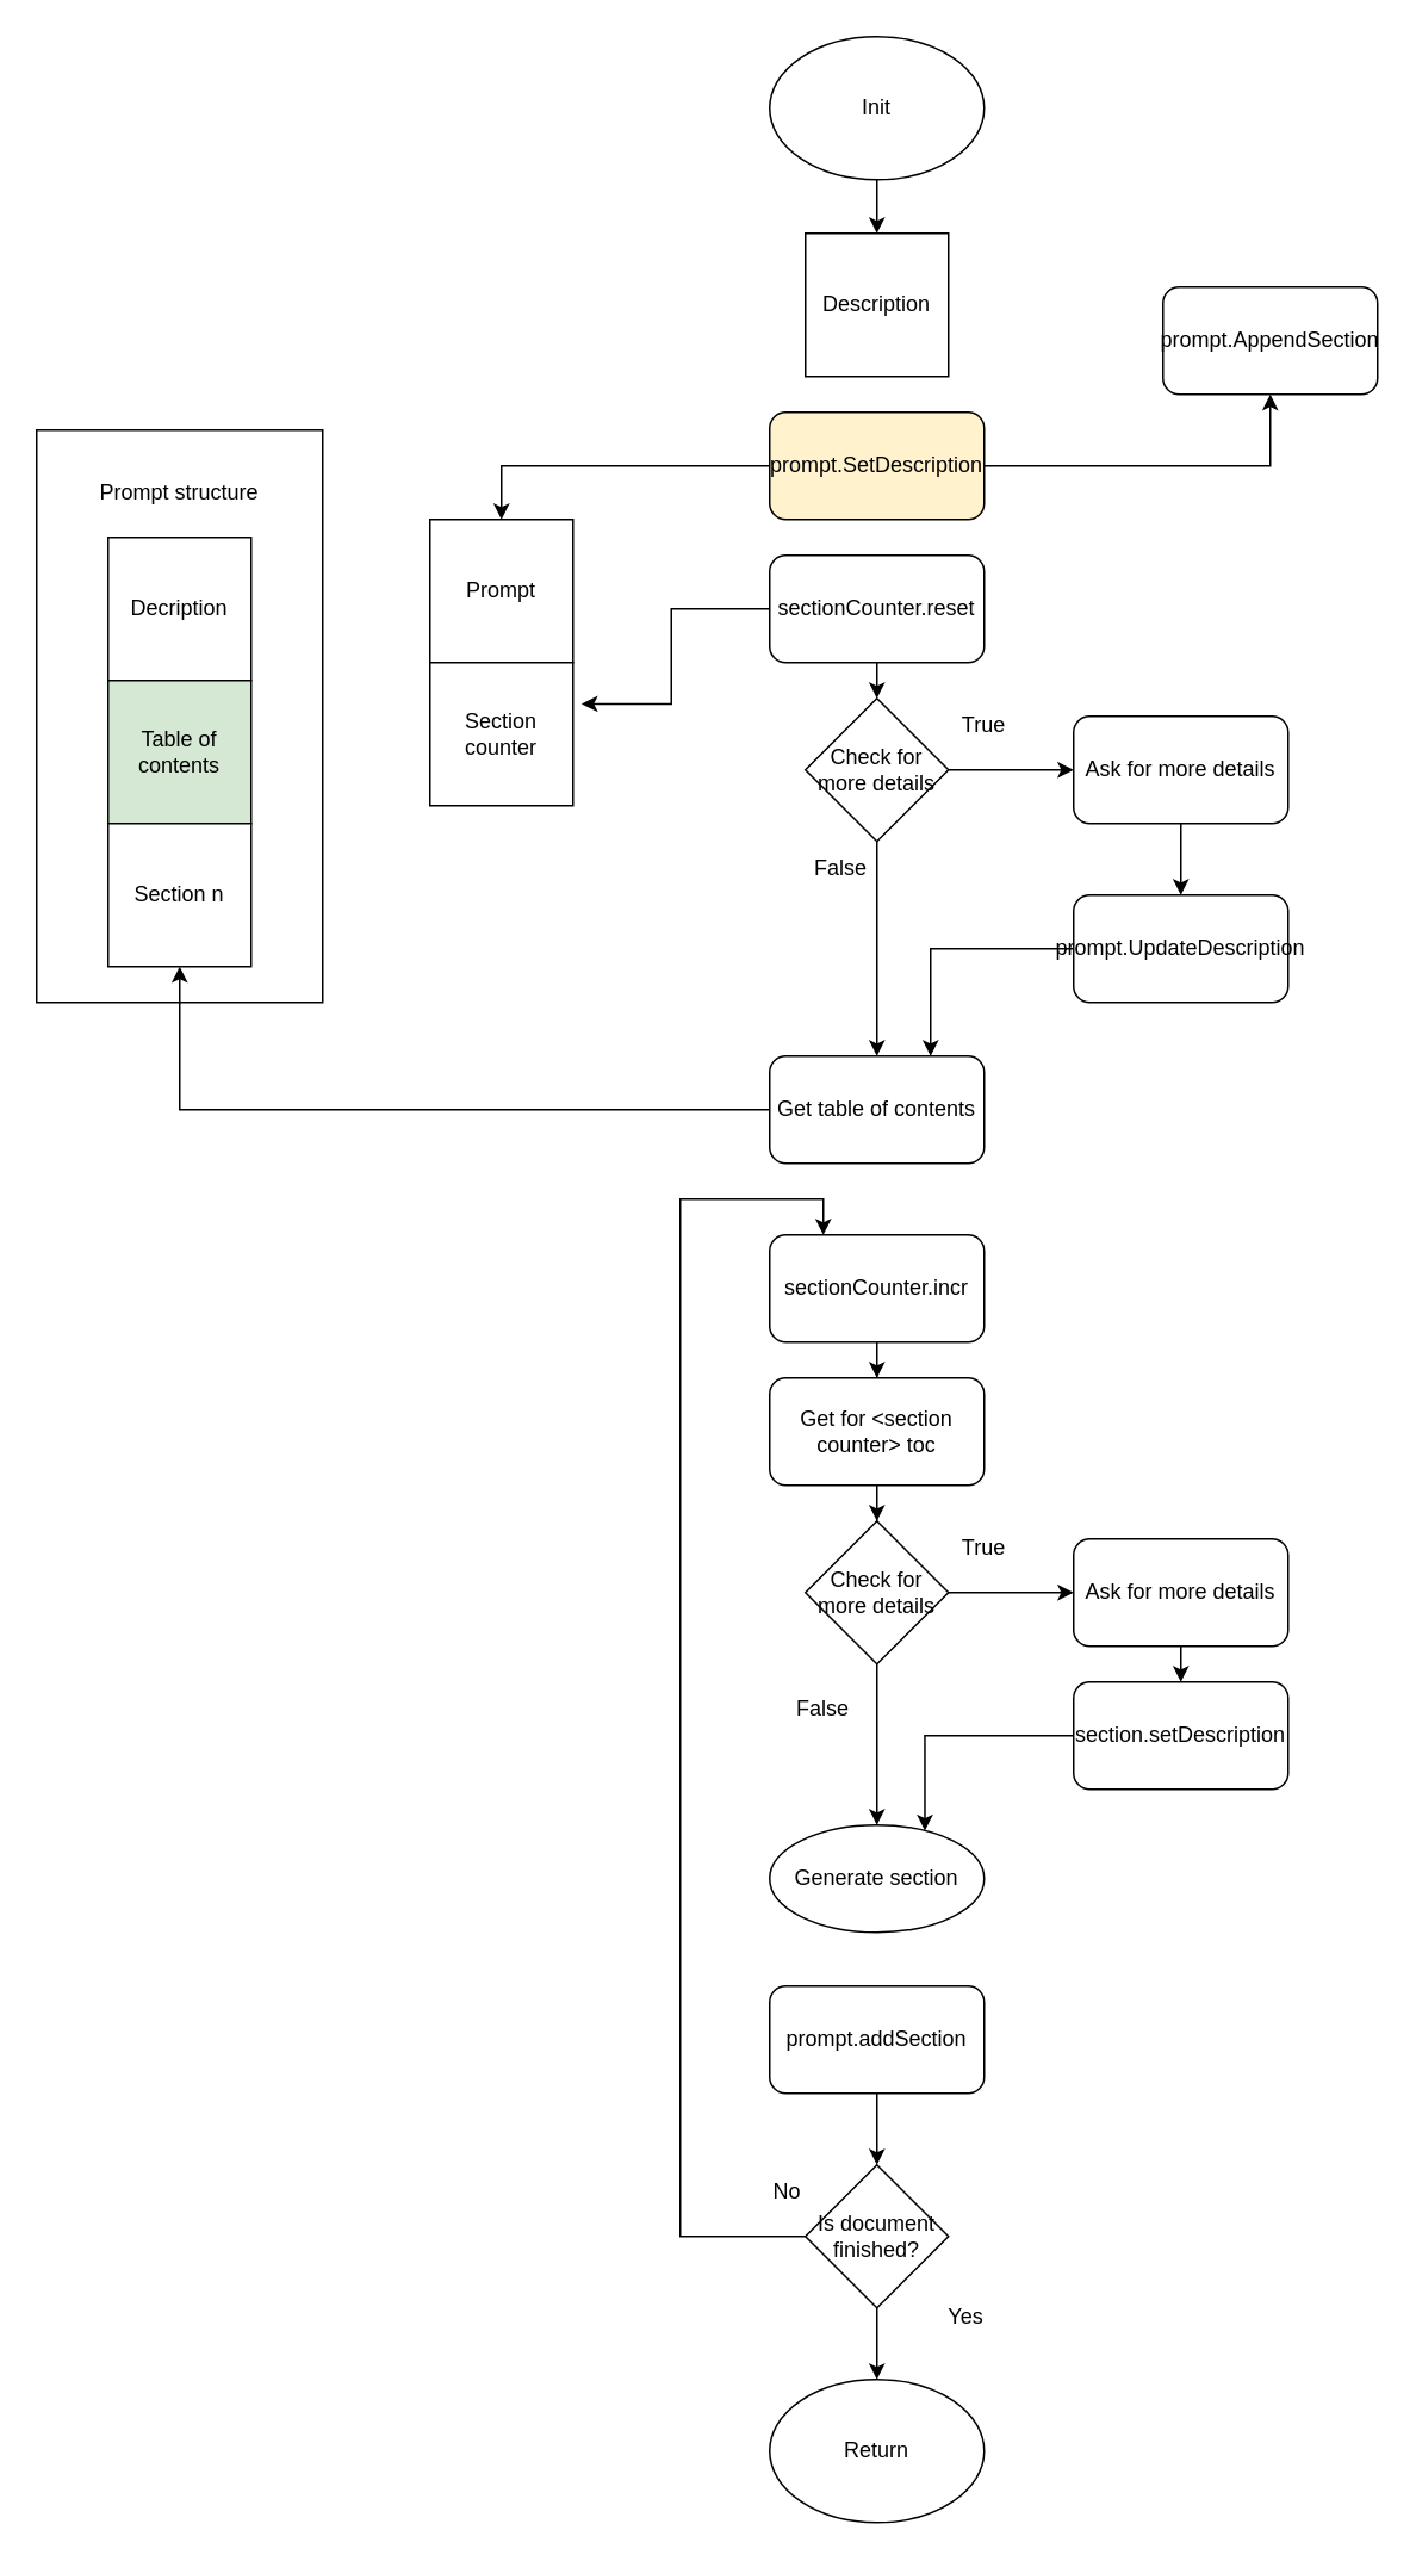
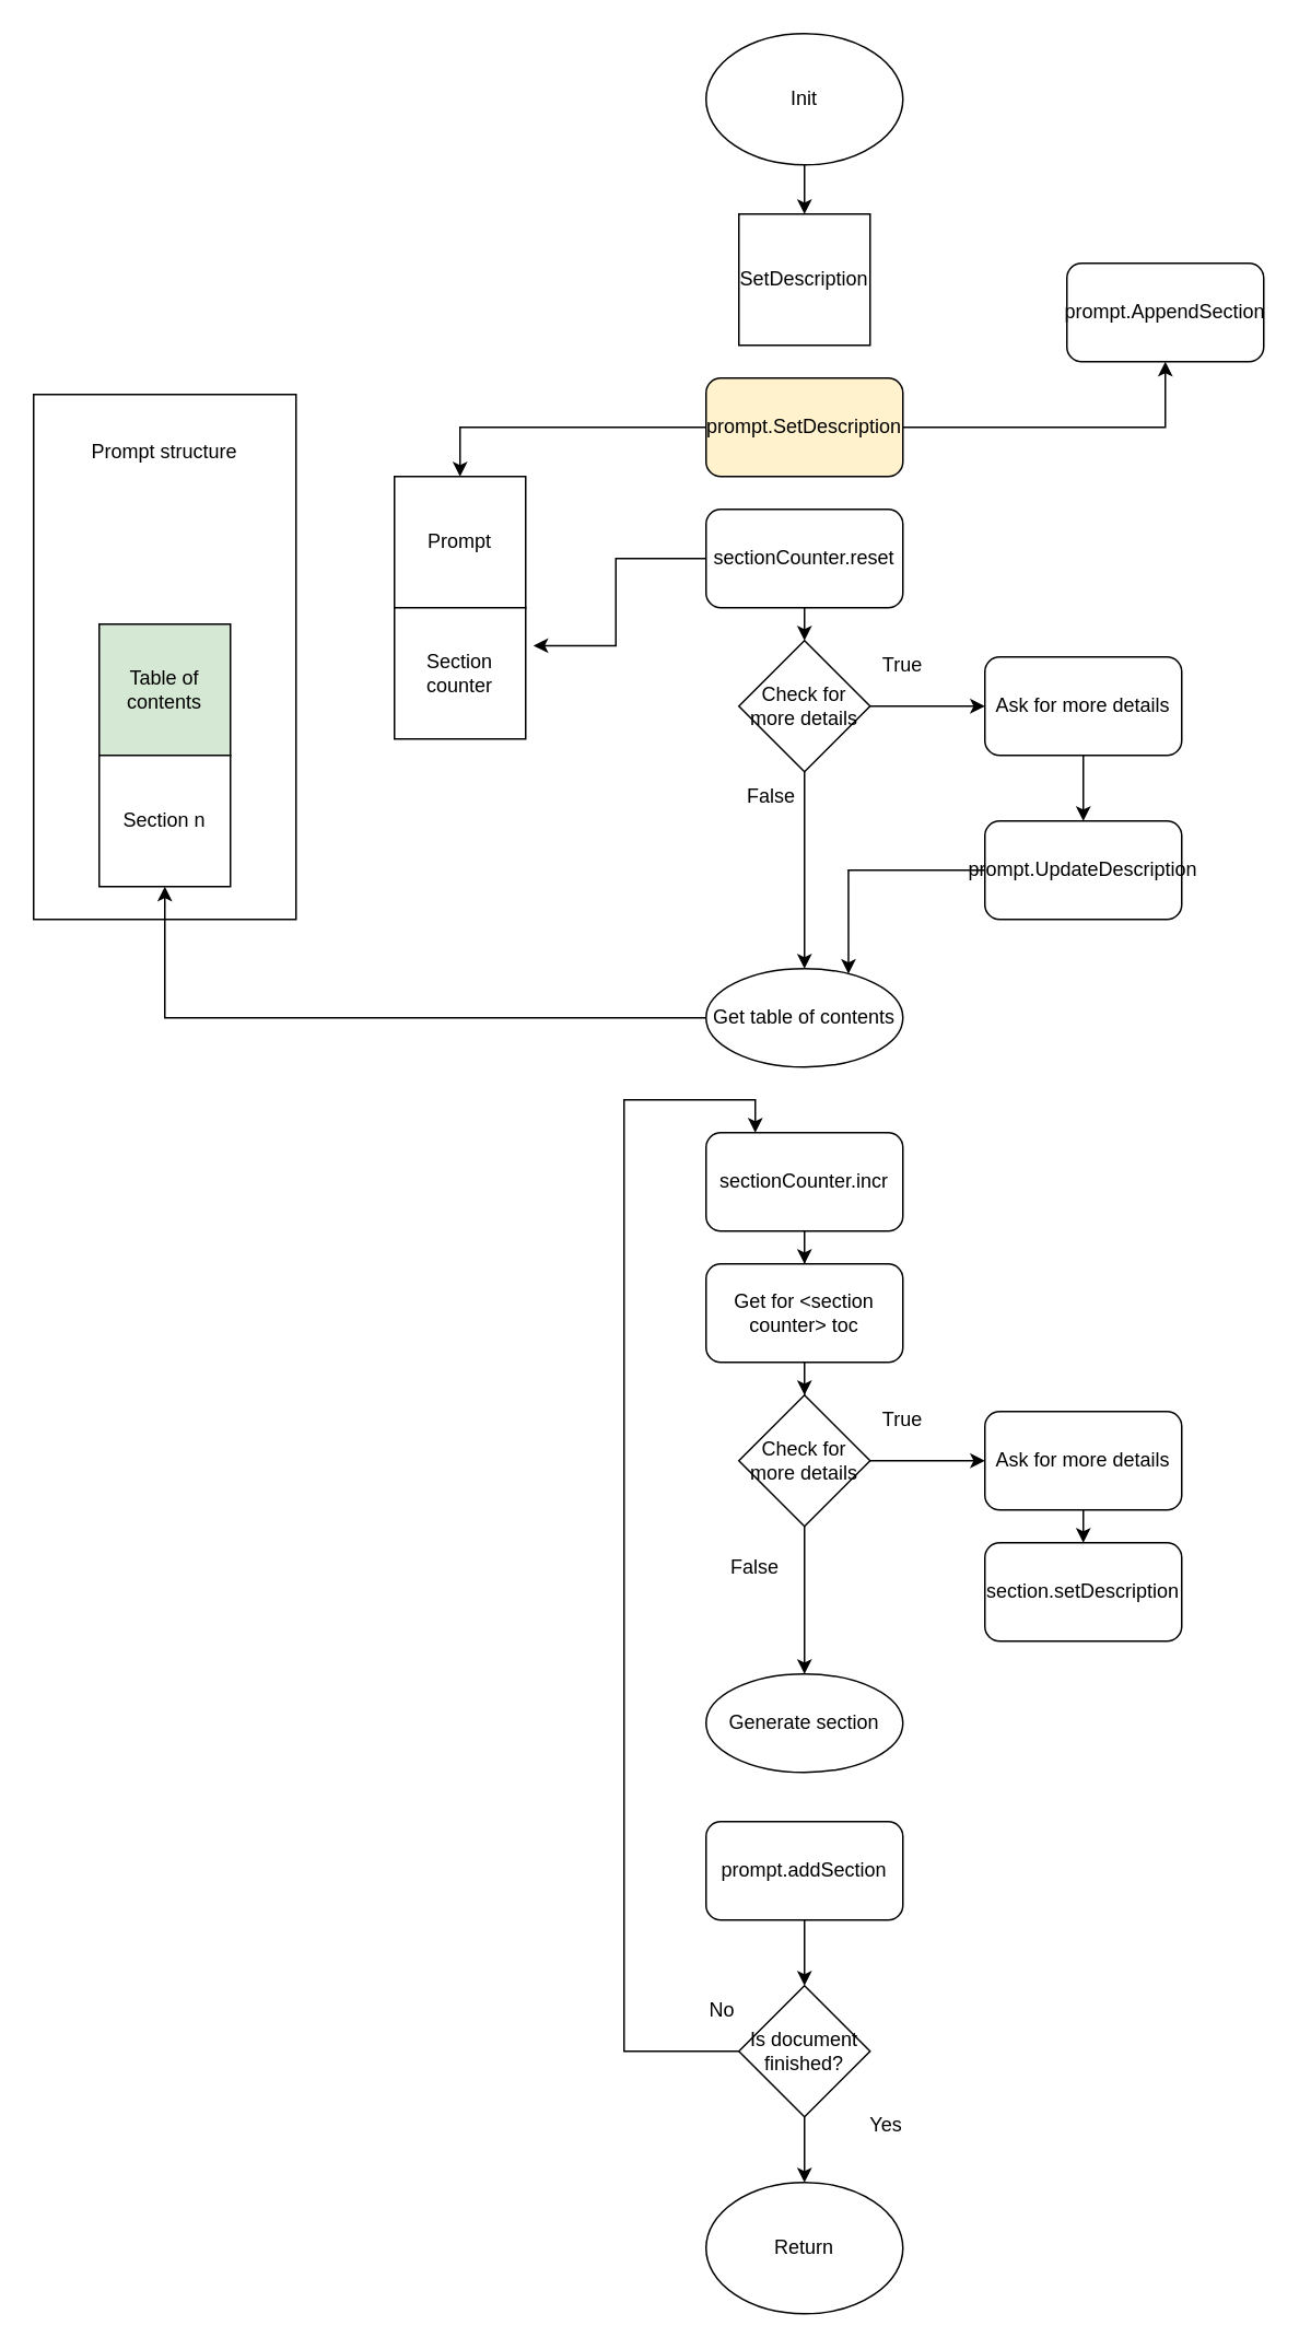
  <mxCell id="0" />
  <mxCell id="1" parent="0" />
  <mxCell id="2" value="" style="group" vertex="1" connectable="0" parent="1"><mxGeometry x="20" y="240" width="160" height="320" as="geometry" /></mxCell>
  <mxCell id="3" value="" style="rounded=0;whiteSpace=wrap;html=1;" vertex="1" parent="2"><mxGeometry width="160" height="320" as="geometry" /></mxCell>
- <mxCell id="4" value="Decription" style="whiteSpace=wrap;html=1;aspect=fixed;" vertex="1" parent="2"><mxGeometry x="40" y="60" width="80" height="80" as="geometry" /></mxCell>
  <mxCell id="5" value="Table of contents" style="whiteSpace=wrap;html=1;aspect=fixed;fillColor=#d5e8d4;" vertex="1" parent="2"><mxGeometry x="40" y="140" width="80" height="80" as="geometry" /></mxCell>
  <mxCell id="6" value="Section n" style="whiteSpace=wrap;html=1;aspect=fixed;" vertex="1" parent="2"><mxGeometry x="40" y="220" width="80" height="80" as="geometry" /></mxCell>
  <mxCell id="7" value="Prompt structure" style="text;html=1;strokeColor=none;fillColor=none;align=center;verticalAlign=middle;whiteSpace=wrap;rounded=0;" vertex="1" parent="2"><mxGeometry x="10" y="20" width="140" height="30" as="geometry" /></mxCell>
- <mxCell id="8" value="Description" style="whiteSpace=wrap;html=1;aspect=fixed;" vertex="1" parent="1"><mxGeometry x="450" y="130" width="80" height="80" as="geometry" /></mxCell>
+ <mxCell id="8" value="SetDescription" style="whiteSpace=wrap;html=1;aspect=fixed;" vertex="1" parent="1"><mxGeometry x="450" y="130" width="80" height="80" as="geometry" /></mxCell>
  <mxCell id="9" style="edgeStyle=orthogonalEdgeStyle;rounded=0;orthogonalLoop=1;jettySize=auto;html=1;" edge="1" parent="1" source="10" target="6"><mxGeometry relative="1" as="geometry" /></mxCell>
- <mxCell id="10" value="&lt;div&gt;Get table of contents&lt;/div&gt;" style="rounded=1;whiteSpace=wrap;html=1;" vertex="1" parent="1"><mxGeometry x="430" y="590" width="120" height="60" as="geometry" /></mxCell>
+ <mxCell id="10" value="&lt;div&gt;Get table of contents&lt;/div&gt;" style="ellipse;whiteSpace=wrap;html=1;" vertex="1" parent="1"><mxGeometry x="430" y="590" width="120" height="60" as="geometry" /></mxCell>
  <mxCell id="11" style="edgeStyle=orthogonalEdgeStyle;rounded=0;orthogonalLoop=1;jettySize=auto;html=1;entryX=0.5;entryY=0;entryDx=0;entryDy=0;" edge="1" parent="1" source="13" target="21"><mxGeometry relative="1" as="geometry" /></mxCell>
  <mxCell id="12" style="edgeStyle=orthogonalEdgeStyle;rounded=0;orthogonalLoop=1;jettySize=auto;html=1;" edge="1" parent="1" source="13" target="14"><mxGeometry relative="1" as="geometry" /></mxCell>
  <mxCell id="13" value="prompt.SetDescription" style="rounded=1;whiteSpace=wrap;html=1;fillColor=#fff2cc;" vertex="1" parent="1"><mxGeometry x="430" y="230" width="120" height="60" as="geometry" /></mxCell>
  <mxCell id="14" value="prompt.AppendSection" style="rounded=1;whiteSpace=wrap;html=1;" vertex="1" parent="1"><mxGeometry x="650" y="160" width="120" height="60" as="geometry" /></mxCell>
  <mxCell id="15" style="edgeStyle=orthogonalEdgeStyle;rounded=0;orthogonalLoop=1;jettySize=auto;html=1;exitX=0.5;exitY=1;exitDx=0;exitDy=0;entryX=0.5;entryY=0;entryDx=0;entryDy=0;" edge="1" parent="1" source="16" target="8"><mxGeometry relative="1" as="geometry" /></mxCell>
  <mxCell id="16" value="Init" style="ellipse;whiteSpace=wrap;html=1;" vertex="1" parent="1"><mxGeometry x="430" y="20" width="120" height="80" as="geometry" /></mxCell>
  <mxCell id="17" style="edgeStyle=orthogonalEdgeStyle;rounded=0;orthogonalLoop=1;jettySize=auto;html=1;entryX=1.059;entryY=0.289;entryDx=0;entryDy=0;entryPerimeter=0;" edge="1" parent="1" source="19" target="22"><mxGeometry relative="1" as="geometry" /></mxCell>
  <mxCell id="18" style="edgeStyle=orthogonalEdgeStyle;rounded=0;orthogonalLoop=1;jettySize=auto;html=1;exitX=0.5;exitY=1;exitDx=0;exitDy=0;entryX=0.5;entryY=0;entryDx=0;entryDy=0;" edge="1" parent="1" source="19" target="27"><mxGeometry relative="1" as="geometry" /></mxCell>
  <mxCell id="19" value="&lt;div&gt;sectionCounter.reset&lt;/div&gt;" style="rounded=1;whiteSpace=wrap;html=1;" vertex="1" parent="1"><mxGeometry x="430" y="310" width="120" height="60" as="geometry" /></mxCell>
  <mxCell id="20" value="" style="group" vertex="1" connectable="0" parent="1"><mxGeometry x="240" y="290" width="80" height="160" as="geometry" /></mxCell>
  <mxCell id="21" value="Prompt" style="whiteSpace=wrap;html=1;aspect=fixed;" vertex="1" parent="20"><mxGeometry width="80" height="80" as="geometry" /></mxCell>
  <mxCell id="22" value="&lt;div&gt;Section&lt;/div&gt;&lt;div&gt;counter&lt;/div&gt;" style="whiteSpace=wrap;html=1;aspect=fixed;" vertex="1" parent="20"><mxGeometry y="80" width="80" height="80" as="geometry" /></mxCell>
  <mxCell id="23" style="edgeStyle=orthogonalEdgeStyle;rounded=0;orthogonalLoop=1;jettySize=auto;html=1;entryX=0.5;entryY=0;entryDx=0;entryDy=0;" edge="1" parent="1" source="24" target="29"><mxGeometry relative="1" as="geometry" /></mxCell>
  <mxCell id="24" value="Ask for more details" style="rounded=1;whiteSpace=wrap;html=1;" vertex="1" parent="1"><mxGeometry x="600" y="400" width="120" height="60" as="geometry" /></mxCell>
  <mxCell id="25" style="edgeStyle=orthogonalEdgeStyle;rounded=0;orthogonalLoop=1;jettySize=auto;html=1;entryX=0;entryY=0.5;entryDx=0;entryDy=0;" edge="1" parent="1" source="27" target="24"><mxGeometry relative="1" as="geometry" /></mxCell>
  <mxCell id="26" style="edgeStyle=orthogonalEdgeStyle;rounded=0;orthogonalLoop=1;jettySize=auto;html=1;entryX=0.5;entryY=0;entryDx=0;entryDy=0;" edge="1" parent="1" source="27" target="10"><mxGeometry relative="1" as="geometry" /></mxCell>
  <mxCell id="27" value="Check for more details" style="rhombus;whiteSpace=wrap;html=1;" vertex="1" parent="1"><mxGeometry x="450" y="390" width="80" height="80" as="geometry" /></mxCell>
  <mxCell id="28" style="edgeStyle=orthogonalEdgeStyle;rounded=0;orthogonalLoop=1;jettySize=auto;html=1;entryX=0.75;entryY=0;entryDx=0;entryDy=0;" edge="1" parent="1" source="29" target="10"><mxGeometry relative="1" as="geometry" /></mxCell>
  <mxCell id="29" value="prompt.UpdateDescription" style="rounded=1;whiteSpace=wrap;html=1;" vertex="1" parent="1"><mxGeometry x="600" y="500" width="120" height="60" as="geometry" /></mxCell>
  <mxCell id="30" value="True" style="text;html=1;strokeColor=none;fillColor=none;align=center;verticalAlign=middle;whiteSpace=wrap;rounded=0;" vertex="1" parent="1"><mxGeometry x="520" y="390" width="60" height="30" as="geometry" /></mxCell>
  <mxCell id="31" value="&lt;div&gt;False&lt;/div&gt;" style="text;html=1;strokeColor=none;fillColor=none;align=center;verticalAlign=middle;whiteSpace=wrap;rounded=0;" vertex="1" parent="1"><mxGeometry x="440" y="470" width="60" height="30" as="geometry" /></mxCell>
  <mxCell id="32" style="edgeStyle=orthogonalEdgeStyle;rounded=0;orthogonalLoop=1;jettySize=auto;html=1;entryX=0.5;entryY=0;entryDx=0;entryDy=0;" edge="1" parent="1" source="33" target="38"><mxGeometry relative="1" as="geometry" /></mxCell>
  <mxCell id="33" value="&lt;div&gt;Get for &amp;lt;section counter&amp;gt; toc&lt;br&gt;&lt;/div&gt;" style="rounded=1;whiteSpace=wrap;html=1;" vertex="1" parent="1"><mxGeometry x="430" y="770" width="120" height="60" as="geometry" /></mxCell>
  <mxCell id="34" style="edgeStyle=orthogonalEdgeStyle;rounded=0;orthogonalLoop=1;jettySize=auto;html=1;entryX=0.5;entryY=0;entryDx=0;entryDy=0;" edge="1" parent="1" source="35" target="33"><mxGeometry relative="1" as="geometry" /></mxCell>
  <mxCell id="35" value="&lt;div&gt;sectionCounter.incr&lt;/div&gt;" style="rounded=1;whiteSpace=wrap;html=1;" vertex="1" parent="1"><mxGeometry x="430" y="690" width="120" height="60" as="geometry" /></mxCell>
  <mxCell id="36" style="edgeStyle=orthogonalEdgeStyle;rounded=0;orthogonalLoop=1;jettySize=auto;html=1;entryX=0;entryY=0.5;entryDx=0;entryDy=0;" edge="1" parent="1" source="38" target="40"><mxGeometry relative="1" as="geometry" /></mxCell>
  <mxCell id="37" style="edgeStyle=orthogonalEdgeStyle;rounded=0;orthogonalLoop=1;jettySize=auto;html=1;exitX=0.5;exitY=1;exitDx=0;exitDy=0;entryX=0.5;entryY=0;entryDx=0;entryDy=0;" edge="1" parent="1" source="38" target="45"><mxGeometry relative="1" as="geometry" /></mxCell>
  <mxCell id="38" value="Check for more details" style="rhombus;whiteSpace=wrap;html=1;" vertex="1" parent="1"><mxGeometry x="450" y="850" width="80" height="80" as="geometry" /></mxCell>
  <mxCell id="39" style="edgeStyle=orthogonalEdgeStyle;rounded=0;orthogonalLoop=1;jettySize=auto;html=1;exitX=0.5;exitY=1;exitDx=0;exitDy=0;entryX=0.5;entryY=0;entryDx=0;entryDy=0;" edge="1" parent="1" source="40" target="44"><mxGeometry relative="1" as="geometry" /></mxCell>
  <mxCell id="40" value="Ask for more details" style="rounded=1;whiteSpace=wrap;html=1;" vertex="1" parent="1"><mxGeometry x="600" y="860" width="120" height="60" as="geometry" /></mxCell>
  <mxCell id="41" value="True" style="text;html=1;strokeColor=none;fillColor=none;align=center;verticalAlign=middle;whiteSpace=wrap;rounded=0;" vertex="1" parent="1"><mxGeometry x="520" y="850" width="60" height="30" as="geometry" /></mxCell>
  <mxCell id="42" value="&lt;div&gt;False&lt;/div&gt;" style="text;html=1;strokeColor=none;fillColor=none;align=center;verticalAlign=middle;whiteSpace=wrap;rounded=0;" vertex="1" parent="1"><mxGeometry x="430" y="940" width="60" height="30" as="geometry" /></mxCell>
- <mxCell id="43" style="edgeStyle=orthogonalEdgeStyle;rounded=0;orthogonalLoop=1;jettySize=auto;html=1;entryX=0.75;entryY=0;entryDx=0;entryDy=0;" edge="1" parent="1" source="44" target="45"><mxGeometry relative="1" as="geometry" /></mxCell>
  <mxCell id="44" value="section.setDescription" style="rounded=1;whiteSpace=wrap;html=1;" vertex="1" parent="1"><mxGeometry x="600" y="940" width="120" height="60" as="geometry" /></mxCell>
  <mxCell id="45" value="&lt;div&gt;Generate section&lt;/div&gt;" style="ellipse;whiteSpace=wrap;html=1;" vertex="1" parent="1"><mxGeometry x="430" y="1020" width="120" height="60" as="geometry" /></mxCell>
  <mxCell id="46" style="edgeStyle=orthogonalEdgeStyle;rounded=0;orthogonalLoop=1;jettySize=auto;html=1;exitX=0.5;exitY=1;exitDx=0;exitDy=0;entryX=0.5;entryY=0;entryDx=0;entryDy=0;" edge="1" parent="1" source="47" target="50"><mxGeometry relative="1" as="geometry" /></mxCell>
  <mxCell id="47" value="&lt;div&gt;prompt.addSection&lt;/div&gt;" style="rounded=1;whiteSpace=wrap;html=1;" vertex="1" parent="1"><mxGeometry x="430" y="1110" width="120" height="60" as="geometry" /></mxCell>
  <mxCell id="48" style="edgeStyle=orthogonalEdgeStyle;rounded=0;orthogonalLoop=1;jettySize=auto;html=1;exitX=0.5;exitY=1;exitDx=0;exitDy=0;" edge="1" parent="1" source="50" target="52"><mxGeometry relative="1" as="geometry" /></mxCell>
  <mxCell id="49" style="edgeStyle=orthogonalEdgeStyle;rounded=0;orthogonalLoop=1;jettySize=auto;html=1;exitX=0;exitY=0.5;exitDx=0;exitDy=0;entryX=0.25;entryY=0;entryDx=0;entryDy=0;" edge="1" parent="1" source="50" target="35"><mxGeometry relative="1" as="geometry"><mxPoint x="370" y="680" as="targetPoint" /><Array as="points"><mxPoint x="380" y="1250" /><mxPoint x="380" y="670" /><mxPoint x="460" y="670" /></Array></mxGeometry></mxCell>
  <mxCell id="50" value="&lt;div&gt;Is document&lt;/div&gt;&lt;div&gt;finished?&lt;/div&gt;" style="rhombus;whiteSpace=wrap;html=1;" vertex="1" parent="1"><mxGeometry x="450" y="1210" width="80" height="80" as="geometry" /></mxCell>
  <mxCell id="51" value="&lt;div&gt;No&lt;/div&gt;" style="text;html=1;strokeColor=none;fillColor=none;align=center;verticalAlign=middle;whiteSpace=wrap;rounded=0;" vertex="1" parent="1"><mxGeometry x="410" y="1210" width="60" height="30" as="geometry" /></mxCell>
  <mxCell id="52" value="&lt;div&gt;Return&lt;/div&gt;" style="ellipse;whiteSpace=wrap;html=1;" vertex="1" parent="1"><mxGeometry x="430" y="1330" width="120" height="80" as="geometry" /></mxCell>
  <mxCell id="53" value="Yes" style="text;html=1;strokeColor=none;fillColor=none;align=center;verticalAlign=middle;whiteSpace=wrap;rounded=0;" vertex="1" parent="1"><mxGeometry x="510" y="1280" width="60" height="30" as="geometry" /></mxCell>
